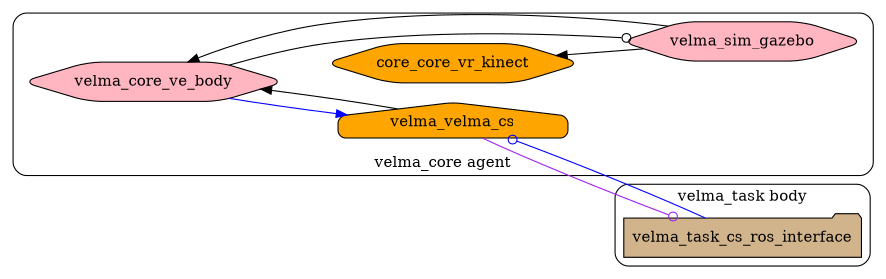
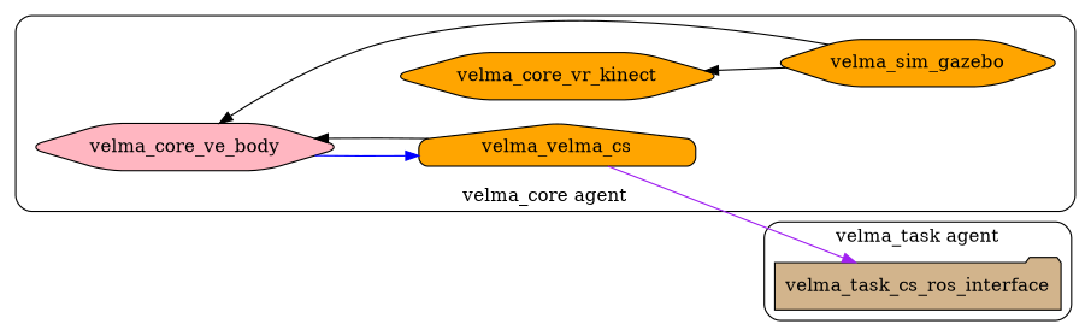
  digraph {
    rankdir=LR
    node [fillcolor=lightpink shape=hexagon style="rounded,filled"]
    edge [arrowhead=normal color=black]
    velma_task_cs_ros_interface [fillcolor=tan shape=folder]
-   velma_sim_gazebo
+   velma_sim_gazebo [fillcolor=orange]
    n3 [fillcolor=orange label=velma_velma_cs shape=house]
    velma_core_ve_body
-   velma_core_vr_kinect [fillcolor=orange label=core_core_vr_kinect]
+   velma_core_vr_kinect [fillcolor=orange]
    subgraph cluster_1 {
-     label="velma_task body"
+     label="velma_task agent"
      style=rounded
      subgraph sub_2 {
        label="velma_task agent"
        rank=same
        style=rounded
        velma_task_cs_ros_interface
      }
    }
    subgraph cluster_3 {
      label="velma_core agent"
      labelloc=b
      style=rounded
      n3
      velma_core_ve_body
      velma_core_vr_kinect
      subgraph sub_4 {
        label="velma_core agent"
        labelloc=b
        rank=sink
        style=rounded
        velma_sim_gazebo
      }
    }
-   velma_task_cs_ros_interface -> n3 [arrowhead=odot color=blue]
    velma_sim_gazebo -> velma_core_ve_body
    velma_sim_gazebo -> velma_core_vr_kinect
-   n3 -> velma_task_cs_ros_interface [arrowhead=odot color=purple]
+   n3 -> velma_task_cs_ros_interface [color=purple]
    n3 -> velma_core_ve_body
-   velma_core_ve_body -> velma_sim_gazebo [arrowhead=odot]
    velma_core_ve_body -> n3 [color=blue]
  }
